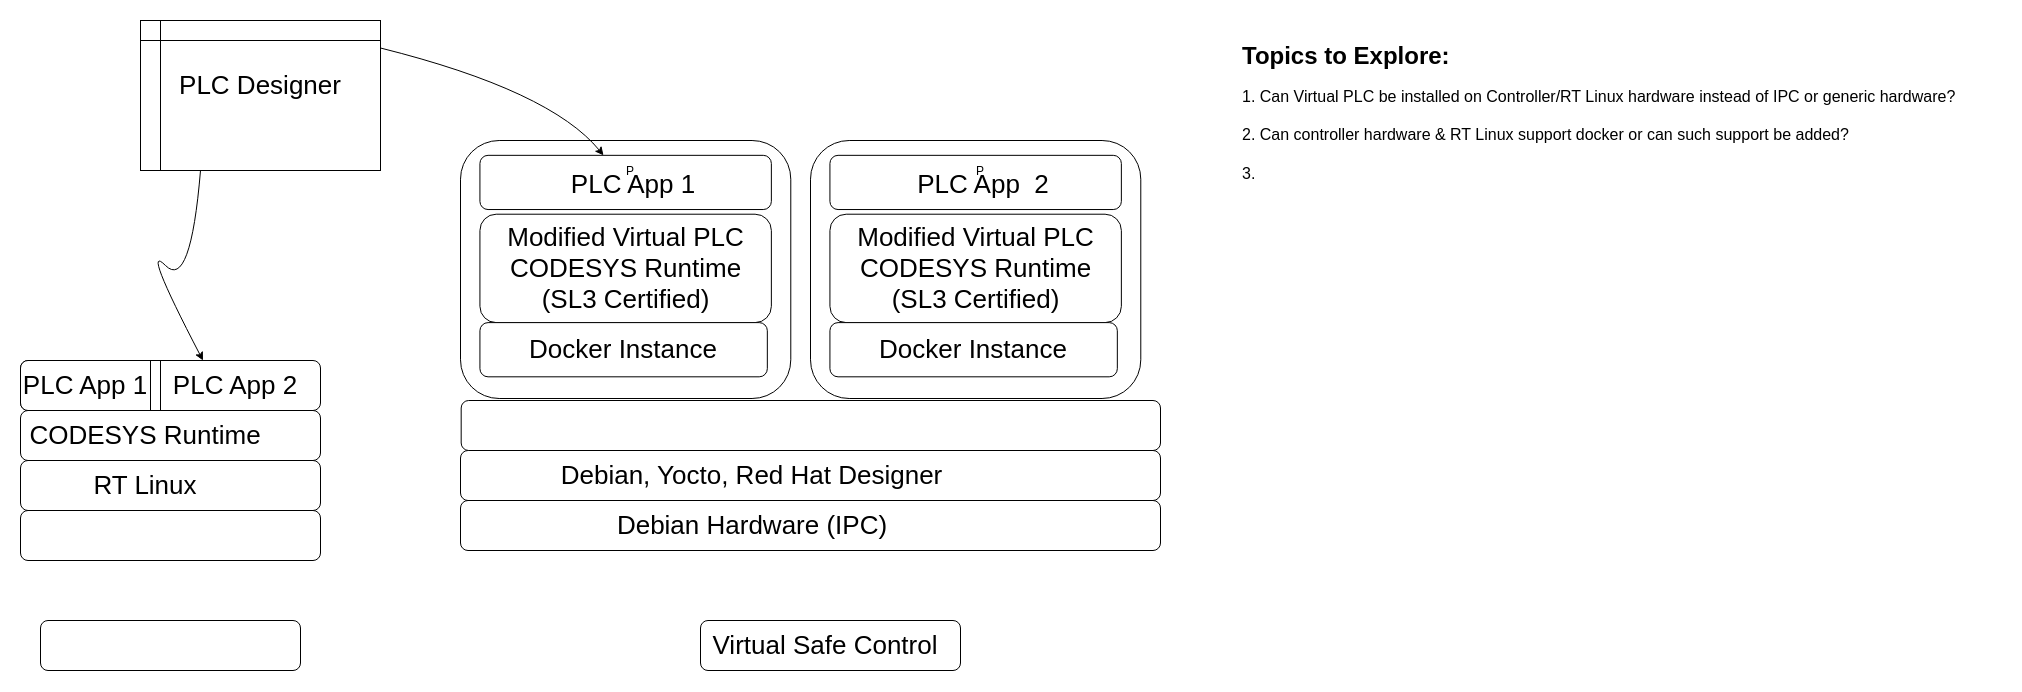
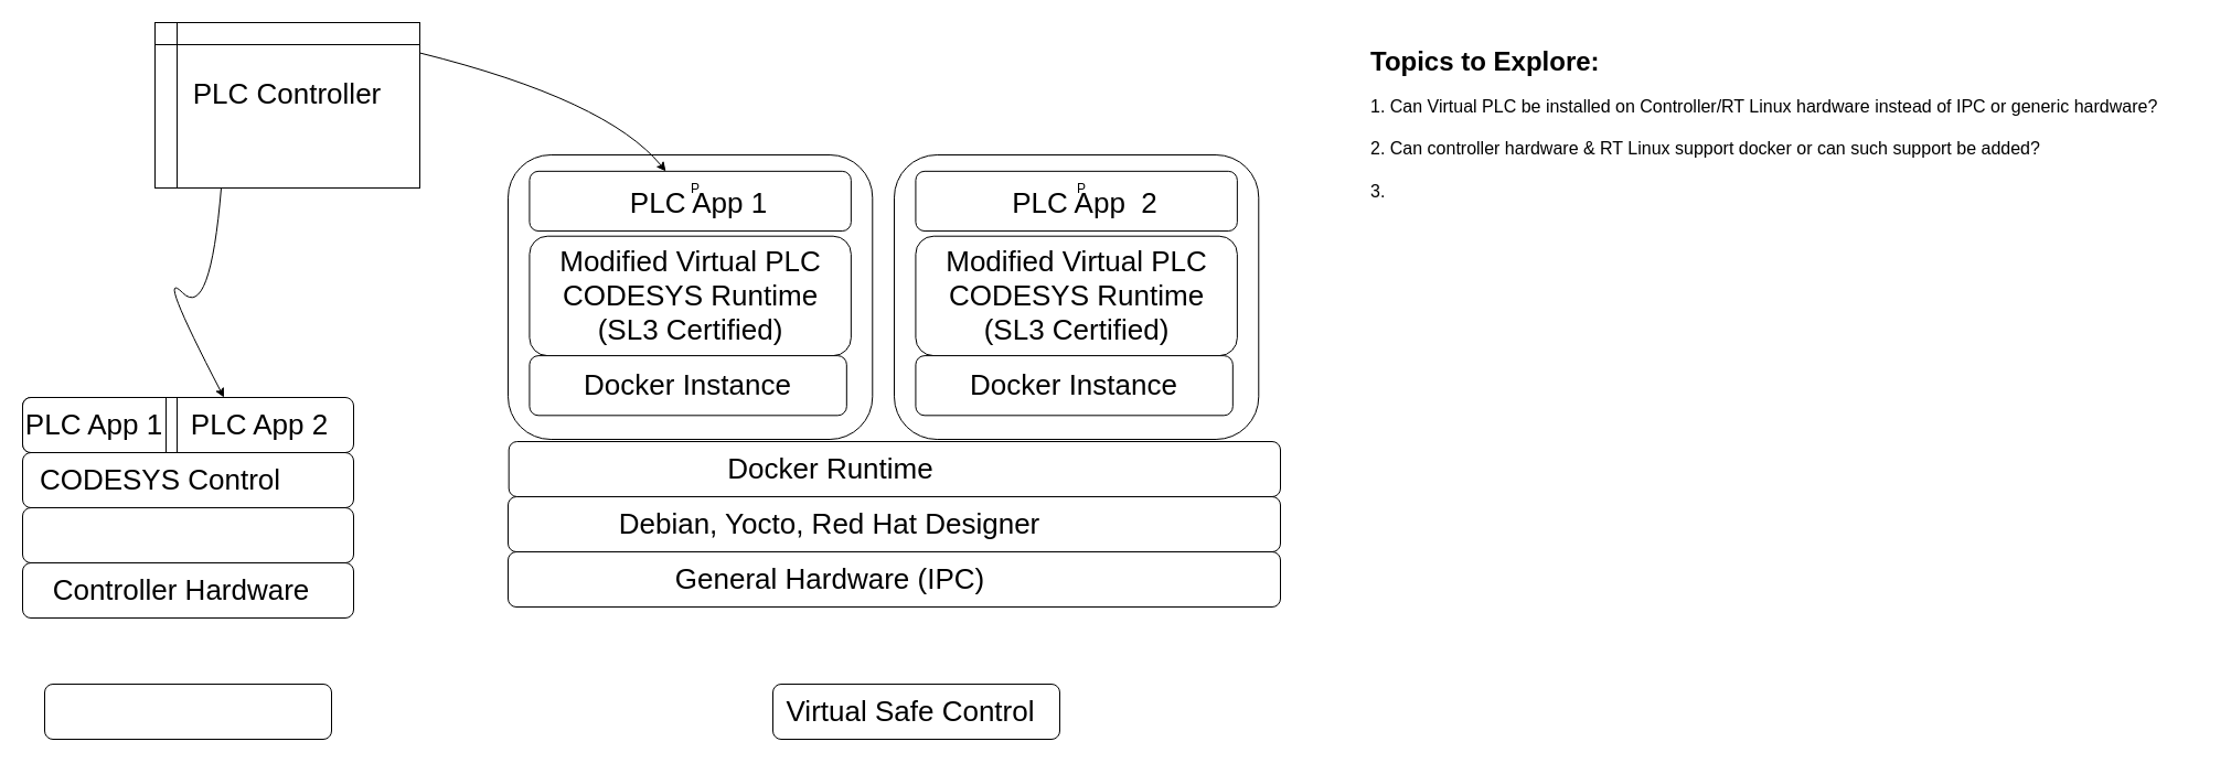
  <mxCell id="0" />
  <mxCell id="1" parent="0" />
  <mxCell id="2" value="" style="rounded=1;whiteSpace=wrap;html=1;" parent="1" vertex="1"><mxGeometry x="20" y="360" width="130" height="50" as="geometry" /></mxCell>
  <mxCell id="3" value="" style="group" parent="1" vertex="1" connectable="0"><mxGeometry x="40" y="620" width="260" height="50" as="geometry" /></mxCell>
  <mxCell id="4" value="" style="rounded=1;whiteSpace=wrap;html=1;" parent="3" vertex="1"><mxGeometry width="260" height="50" as="geometry" /></mxCell>
  <mxCell id="5" value="" style="group" parent="1" vertex="1" connectable="0"><mxGeometry x="20" y="510" width="300" height="50" as="geometry" /></mxCell>
  <mxCell id="6" value="" style="rounded=1;whiteSpace=wrap;html=1;" parent="5" vertex="1"><mxGeometry width="300" height="50" as="geometry" /></mxCell>
+ <mxCell id="7" value="Controller Hardware" style="text;html=1;align=center;verticalAlign=middle;whiteSpace=wrap;rounded=0;fontSize=26;" parent="5" vertex="1"><mxGeometry width="288.462" height="50" as="geometry" /></mxCell>
  <mxCell id="8" value="" style="group" parent="1" vertex="1" connectable="0"><mxGeometry x="20" y="460" width="300" height="50" as="geometry" /></mxCell>
  <mxCell id="9" value="" style="rounded=1;whiteSpace=wrap;html=1;" parent="8" vertex="1"><mxGeometry width="300" height="50" as="geometry" /></mxCell>
- <mxCell id="10" value="RT Linux" style="text;html=1;align=center;verticalAlign=middle;whiteSpace=wrap;rounded=0;fontSize=26;" parent="8" vertex="1"><mxGeometry width="250" height="50" as="geometry" /></mxCell>
  <mxCell id="11" value="" style="group" parent="1" vertex="1" connectable="0"><mxGeometry x="20" y="410" width="300" height="50" as="geometry" /></mxCell>
  <mxCell id="12" value="" style="rounded=1;whiteSpace=wrap;html=1;" parent="11" vertex="1"><mxGeometry width="300" height="50" as="geometry" /></mxCell>
- <mxCell id="13" value="CODESYS Runtime" style="text;html=1;align=center;verticalAlign=middle;whiteSpace=wrap;rounded=0;fontSize=26;" parent="11" vertex="1"><mxGeometry width="250" height="50" as="geometry" /></mxCell>
+ <mxCell id="13" value="CODESYS Control" style="text;html=1;align=center;verticalAlign=middle;whiteSpace=wrap;rounded=0;fontSize=26;" parent="11" vertex="1"><mxGeometry width="250" height="50" as="geometry" /></mxCell>
  <mxCell id="14" value="P" style="group" parent="1" vertex="1" connectable="0"><mxGeometry x="20" y="360" width="300" height="50" as="geometry" /></mxCell>
  <mxCell id="15" value="" style="rounded=1;whiteSpace=wrap;html=1;" parent="14" vertex="1"><mxGeometry width="300" height="50" as="geometry" /></mxCell>
  <mxCell id="16" value="PLC App 2" style="text;html=1;align=center;verticalAlign=middle;whiteSpace=wrap;rounded=0;fontSize=26;" parent="14" vertex="1"><mxGeometry x="150" width="130" height="50" as="geometry" /></mxCell>
  <mxCell id="17" value="PLC App 1" style="text;html=1;align=center;verticalAlign=middle;whiteSpace=wrap;rounded=0;fontSize=26;" parent="14" vertex="1"><mxGeometry width="130" height="50" as="geometry" /></mxCell>
  <mxCell id="18" value="" style="rounded=0;whiteSpace=wrap;html=1;" parent="14" vertex="1"><mxGeometry x="130" width="10" height="50" as="geometry" /></mxCell>
  <mxCell id="19" value="" style="group" parent="1" vertex="1" connectable="0"><mxGeometry x="460" y="500" width="700" height="50" as="geometry" /></mxCell>
  <mxCell id="20" value="" style="rounded=1;whiteSpace=wrap;html=1;" parent="19" vertex="1"><mxGeometry width="700" height="50" as="geometry" /></mxCell>
- <mxCell id="21" value="Debian Hardware (IPC)" style="text;html=1;align=center;verticalAlign=middle;whiteSpace=wrap;rounded=0;fontSize=26;" parent="19" vertex="1"><mxGeometry x="149.18" width="285.864" height="50" as="geometry" /></mxCell>
+ <mxCell id="21" value="General Hardware (IPC)" style="text;html=1;align=center;verticalAlign=middle;whiteSpace=wrap;rounded=0;fontSize=26;" parent="19" vertex="1"><mxGeometry x="149.18" width="285.864" height="50" as="geometry" /></mxCell>
  <mxCell id="22" value="" style="group" parent="1" vertex="1" connectable="0"><mxGeometry x="460" y="450" width="700" height="50" as="geometry" /></mxCell>
  <mxCell id="23" value="" style="rounded=1;whiteSpace=wrap;html=1;" parent="22" vertex="1"><mxGeometry width="700" height="50" as="geometry" /></mxCell>
  <mxCell id="24" value="Debian, Yocto, Red Hat Designer" style="text;html=1;align=center;verticalAlign=middle;whiteSpace=wrap;rounded=0;fontSize=26;" parent="22" vertex="1"><mxGeometry width="583.333" height="50" as="geometry" /></mxCell>
  <mxCell id="25" value="" style="group" parent="1" vertex="1" connectable="0"><mxGeometry x="450" y="260" width="710" height="190" as="geometry" /></mxCell>
  <mxCell id="26" value="" style="group" parent="25" vertex="1" connectable="0"><mxGeometry x="10.684" y="140" width="699.316" height="50" as="geometry" /></mxCell>
  <mxCell id="27" value="" style="rounded=1;whiteSpace=wrap;html=1;" parent="26" vertex="1"><mxGeometry width="699.316" height="50" as="geometry" /></mxCell>
+ <mxCell id="28" value="Docker Runtime" style="text;html=1;align=center;verticalAlign=middle;whiteSpace=wrap;rounded=0;fontSize=26;" parent="26" vertex="1"><mxGeometry width="582.763" height="50" as="geometry" /></mxCell>
  <mxCell id="29" value="" style="group" parent="1" vertex="1" connectable="0"><mxGeometry x="700" y="620" width="260" height="50" as="geometry" /></mxCell>
  <mxCell id="30" value="" style="rounded=1;whiteSpace=wrap;html=1;" parent="29" vertex="1"><mxGeometry width="260" height="50" as="geometry" /></mxCell>
  <mxCell id="31" value="Virtual Safe Control" style="text;html=1;align=center;verticalAlign=middle;whiteSpace=wrap;rounded=0;fontSize=26;" parent="29" vertex="1"><mxGeometry width="250" height="50" as="geometry" /></mxCell>
  <mxCell id="32" value="" style="shape=internalStorage;whiteSpace=wrap;html=1;backgroundOutline=1;" parent="1" vertex="1"><mxGeometry x="140" y="20" width="240" height="150" as="geometry" /></mxCell>
- <mxCell id="33" value="PLC Designer" style="text;html=1;align=center;verticalAlign=middle;whiteSpace=wrap;rounded=0;fontSize=26;" parent="1" vertex="1"><mxGeometry x="135" y="60" width="250" height="50" as="geometry" /></mxCell>
+ <mxCell id="33" value="PLC Controller" style="text;html=1;align=center;verticalAlign=middle;whiteSpace=wrap;rounded=0;fontSize=26;" parent="1" vertex="1"><mxGeometry x="135" y="60" width="250" height="50" as="geometry" /></mxCell>
  <mxCell id="34" value="" style="curved=1;endArrow=classic;html=1;rounded=0;exitX=0.25;exitY=1;exitDx=0;exitDy=0;entryX=0.25;entryY=0;entryDx=0;entryDy=0;" parent="1" source="32" target="16" edge="1"><mxGeometry width="50" height="50" relative="1" as="geometry"><mxPoint x="140" y="290" as="sourcePoint" /><mxPoint x="190" y="240" as="targetPoint" /><Array as="points"><mxPoint x="190" y="290" /><mxPoint x="140" y="240" /></Array></mxGeometry></mxCell>
  <mxCell id="35" value="" style="group" parent="1" vertex="1" connectable="0"><mxGeometry x="460" y="140" width="340" height="258" as="geometry" /></mxCell>
  <mxCell id="36" value="" style="group" parent="35" vertex="1" connectable="0"><mxGeometry width="340" height="258" as="geometry" /></mxCell>
  <mxCell id="37" value="" style="rounded=1;whiteSpace=wrap;html=1;" parent="36" vertex="1"><mxGeometry width="330.286" height="258" as="geometry" /></mxCell>
  <mxCell id="38" value="" style="group" parent="36" vertex="1" connectable="0"><mxGeometry x="19.429" y="127.916" width="291.429" height="54.202" as="geometry" /></mxCell>
  <mxCell id="39" value="" style="rounded=1;whiteSpace=wrap;html=1;" parent="38" vertex="1"><mxGeometry y="-54.202" width="291.429" height="108.403" as="geometry" /></mxCell>
  <mxCell id="40" value="" style="group" parent="36" vertex="1" connectable="0"><mxGeometry x="19.429" y="182.118" width="320.571" height="54.202" as="geometry" /></mxCell>
  <mxCell id="41" value="" style="rounded=1;whiteSpace=wrap;html=1;" parent="40" vertex="1"><mxGeometry width="287.409" height="54.202" as="geometry" /></mxCell>
  <mxCell id="42" value="Docker Instance" style="text;html=1;align=center;verticalAlign=middle;whiteSpace=wrap;rounded=0;fontSize=26;" parent="40" vertex="1"><mxGeometry x="-22.109" width="331.626" height="54.202" as="geometry" /></mxCell>
  <mxCell id="43" value="" style="rounded=1;whiteSpace=wrap;html=1;" parent="36" vertex="1"><mxGeometry x="19.429" y="14.84" width="291.429" height="54.202" as="geometry" /></mxCell>
  <mxCell id="44" value="P" style="group" parent="36" vertex="1" connectable="0"><mxGeometry x="24.286" y="16.84" width="291.429" height="54.202" as="geometry" /></mxCell>
  <mxCell id="45" value="PLC App 1" style="text;html=1;align=center;verticalAlign=middle;whiteSpace=wrap;rounded=0;fontSize=26;" parent="44" vertex="1"><mxGeometry x="77.71" width="142.29" height="54.2" as="geometry" /></mxCell>
  <mxCell id="46" value="Modified Virtual PLC CODESYS Runtime (SL3 Certified)" style="text;html=1;align=center;verticalAlign=middle;whiteSpace=wrap;rounded=0;fontSize=26;" parent="35" vertex="1"><mxGeometry x="43.719" y="73.714" width="242.857" height="108.403" as="geometry" /></mxCell>
  <mxCell id="47" value="" style="group" parent="1" vertex="1" connectable="0"><mxGeometry x="810" y="140" width="340" height="258" as="geometry" /></mxCell>
  <mxCell id="48" value="" style="group" parent="47" vertex="1" connectable="0"><mxGeometry width="340" height="258" as="geometry" /></mxCell>
  <mxCell id="49" value="" style="rounded=1;whiteSpace=wrap;html=1;" parent="48" vertex="1"><mxGeometry width="330.286" height="258" as="geometry" /></mxCell>
  <mxCell id="50" value="" style="group" parent="48" vertex="1" connectable="0"><mxGeometry x="19.429" y="127.916" width="291.429" height="54.202" as="geometry" /></mxCell>
  <mxCell id="51" value="" style="rounded=1;whiteSpace=wrap;html=1;" parent="50" vertex="1"><mxGeometry y="-54.202" width="291.429" height="108.403" as="geometry" /></mxCell>
  <mxCell id="52" value="" style="group" parent="48" vertex="1" connectable="0"><mxGeometry x="19.429" y="182.118" width="320.571" height="54.202" as="geometry" /></mxCell>
  <mxCell id="53" value="" style="rounded=1;whiteSpace=wrap;html=1;" parent="52" vertex="1"><mxGeometry width="287.409" height="54.202" as="geometry" /></mxCell>
  <mxCell id="54" value="Docker Instance" style="text;html=1;align=center;verticalAlign=middle;whiteSpace=wrap;rounded=0;fontSize=26;" parent="52" vertex="1"><mxGeometry x="-22.109" width="331.626" height="54.202" as="geometry" /></mxCell>
  <mxCell id="55" value="" style="rounded=1;whiteSpace=wrap;html=1;" parent="48" vertex="1"><mxGeometry x="19.429" y="14.84" width="291.429" height="54.202" as="geometry" /></mxCell>
  <mxCell id="56" value="P" style="group" parent="48" vertex="1" connectable="0"><mxGeometry x="24.286" y="16.84" width="291.429" height="54.202" as="geometry" /></mxCell>
  <mxCell id="57" value="PLC App&amp;nbsp; 2" style="text;html=1;align=center;verticalAlign=middle;whiteSpace=wrap;rounded=0;fontSize=26;" parent="56" vertex="1"><mxGeometry x="77.71" width="142.29" height="54.2" as="geometry" /></mxCell>
  <mxCell id="58" value="Modified Virtual PLC CODESYS Runtime (SL3 Certified)" style="text;html=1;align=center;verticalAlign=middle;whiteSpace=wrap;rounded=0;fontSize=26;" parent="47" vertex="1"><mxGeometry x="43.719" y="73.714" width="242.857" height="108.403" as="geometry" /></mxCell>
  <mxCell id="59" value="" style="curved=1;endArrow=classic;html=1;rounded=0;exitX=1;exitY=0.75;exitDx=0;exitDy=0;" parent="1" target="43" edge="1"><mxGeometry width="50" height="50" relative="1" as="geometry"><mxPoint x="380" y="47.5" as="sourcePoint" /><mxPoint x="575" y="-40" as="targetPoint" /><Array as="points"><mxPoint x="550" y="90" /></Array></mxGeometry></mxCell>
  <mxCell id="60" value="&lt;h1 style=&quot;margin-top: 0px;&quot;&gt;Topics to Explore:&lt;/h1&gt;&lt;div&gt;&lt;font size=&quot;3&quot;&gt;1. Can Virtual PLC be installed on Controller/RT Linux hardware instead of IPC or generic hardware?&lt;/font&gt;&lt;/div&gt;&lt;div&gt;&lt;font size=&quot;3&quot;&gt;&lt;br&gt;&lt;/font&gt;&lt;/div&gt;&lt;div&gt;&lt;font size=&quot;3&quot;&gt;2. Can controller hardware &amp;amp; RT Linux support docker or can such support be added?&lt;/font&gt;&lt;/div&gt;&lt;div&gt;&lt;font size=&quot;3&quot;&gt;&lt;br&gt;&lt;/font&gt;&lt;/div&gt;&lt;div&gt;&lt;font size=&quot;3&quot;&gt;3.&amp;nbsp;&lt;/font&gt;&lt;/div&gt;" style="text;html=1;whiteSpace=wrap;overflow=hidden;rounded=0;" parent="1" vertex="1"><mxGeometry x="1240" y="35" width="760" height="575" as="geometry" /></mxCell>
